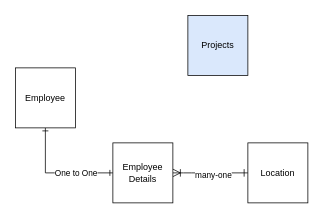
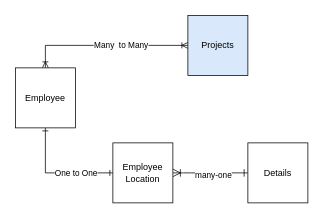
  <mxCell id="0" />
  <mxCell id="1" parent="0" />
  <mxCell id="2" style="edgeStyle=orthogonalEdgeStyle;rounded=0;orthogonalLoop=1;jettySize=auto;html=1;exitX=0.5;exitY=1;exitDx=0;exitDy=0;entryX=0;entryY=0.5;entryDx=0;entryDy=0;endArrow=ERone;endFill=0;startArrow=ERone;startFill=0;" parent="1" source="6" target="10" edge="1"><mxGeometry relative="1" as="geometry" /></mxCell>
  <mxCell id="3" value="One to One" style="edgeLabel;html=1;align=center;verticalAlign=middle;resizable=0;points=[];" parent="2" vertex="1" connectable="0"><mxGeometry x="-0.008" y="1" relative="1" as="geometry"><mxPoint x="26" y="1" as="offset" /></mxGeometry></mxCell>
+ <mxCell id="4" style="edgeStyle=orthogonalEdgeStyle;rounded=0;orthogonalLoop=1;jettySize=auto;html=1;exitX=0.5;exitY=0;exitDx=0;exitDy=0;startArrow=ERoneToMany;startFill=0;endArrow=ERoneToMany;endFill=0;" parent="1" source="6" target="7" edge="1"><mxGeometry relative="1" as="geometry" /></mxCell>
+ <mxCell id="5" value="Many&amp;nbsp; to Many" style="edgeLabel;html=1;align=center;verticalAlign=middle;resizable=0;points=[];" parent="4" vertex="1" connectable="0"><mxGeometry x="-0.05" y="1" relative="1" as="geometry"><mxPoint x="25" as="offset" /></mxGeometry></mxCell>
  <mxCell id="6" value="Employee" style="whiteSpace=wrap;html=1;aspect=fixed;" parent="1" vertex="1"><mxGeometry x="20" y="90" width="80" height="80" as="geometry" /></mxCell>
  <mxCell id="7" value="Projects" style="whiteSpace=wrap;html=1;aspect=fixed;fillColor=#dae8fc;" parent="1" vertex="1"><mxGeometry x="250" y="20" width="80" height="80" as="geometry" /></mxCell>
  <mxCell id="8" style="edgeStyle=none;curved=1;rounded=0;orthogonalLoop=1;jettySize=auto;html=1;exitX=1;exitY=0.5;exitDx=0;exitDy=0;fontSize=12;startSize=8;endSize=8;endArrow=ERone;endFill=0;startArrow=ERoneToMany;startFill=0;" edge="1" parent="1" source="10" target="11"><mxGeometry relative="1" as="geometry" /></mxCell>
  <mxCell id="9" value="&lt;font style=&quot;font-size: 11px;&quot;&gt;many-one&lt;/font&gt;" style="edgeLabel;html=1;align=center;verticalAlign=middle;resizable=0;points=[];fontSize=16;" vertex="1" connectable="0" parent="8"><mxGeometry x="0.32" y="1" relative="1" as="geometry"><mxPoint x="-13" y="1" as="offset" /></mxGeometry></mxCell>
- <mxCell id="10" value="Employee Details" style="whiteSpace=wrap;html=1;aspect=fixed;" parent="1" vertex="1"><mxGeometry x="150" y="190" width="80" height="80" as="geometry" /></mxCell>
- <mxCell id="11" value="Location" style="whiteSpace=wrap;html=1;aspect=fixed;" vertex="1" parent="1"><mxGeometry x="330" y="190" width="80" height="80" as="geometry" /></mxCell>
+ <mxCell id="10" value="Employee Location" style="whiteSpace=wrap;html=1;aspect=fixed;" parent="1" vertex="1"><mxGeometry x="150" y="190" width="80" height="80" as="geometry" /></mxCell>
+ <mxCell id="11" value="Details" style="whiteSpace=wrap;html=1;aspect=fixed;" vertex="1" parent="1"><mxGeometry x="330" y="190" width="80" height="80" as="geometry" /></mxCell>
